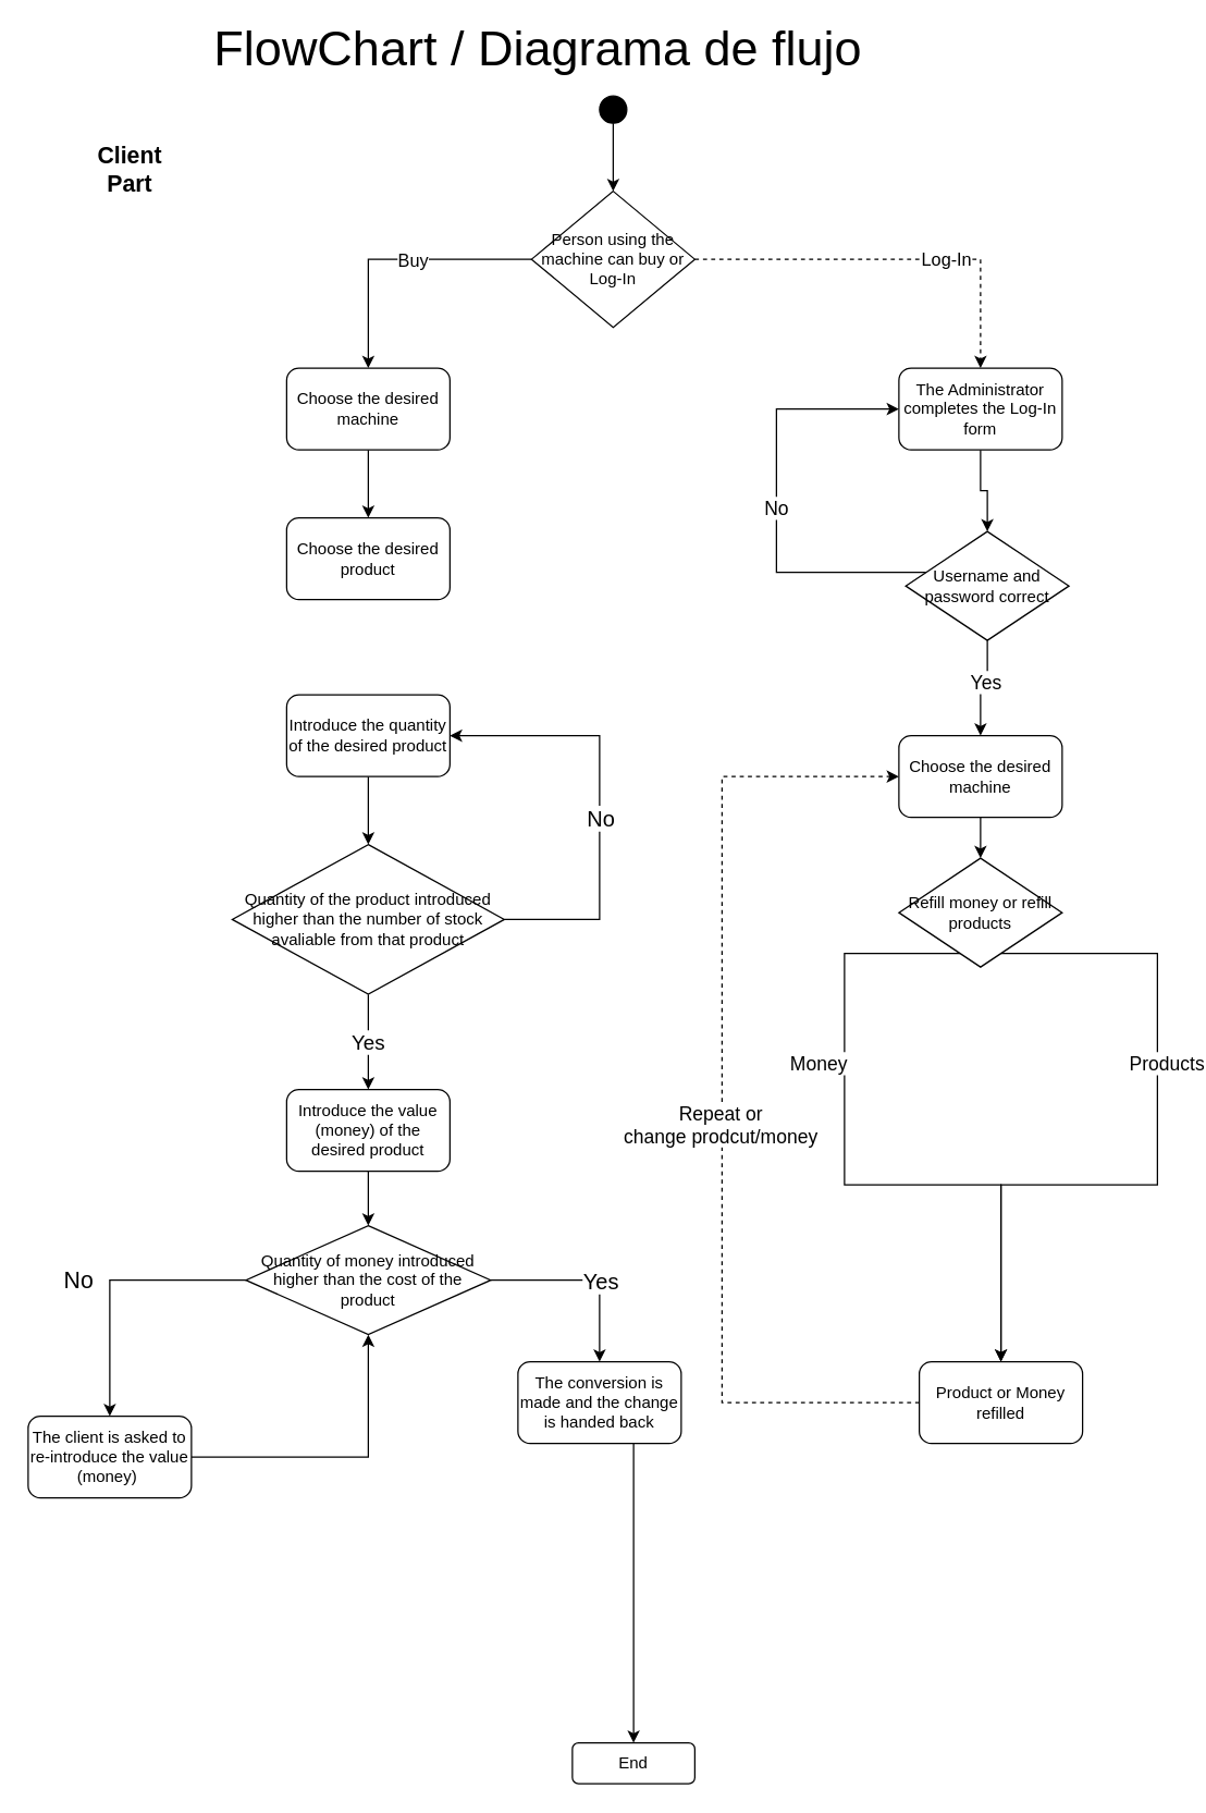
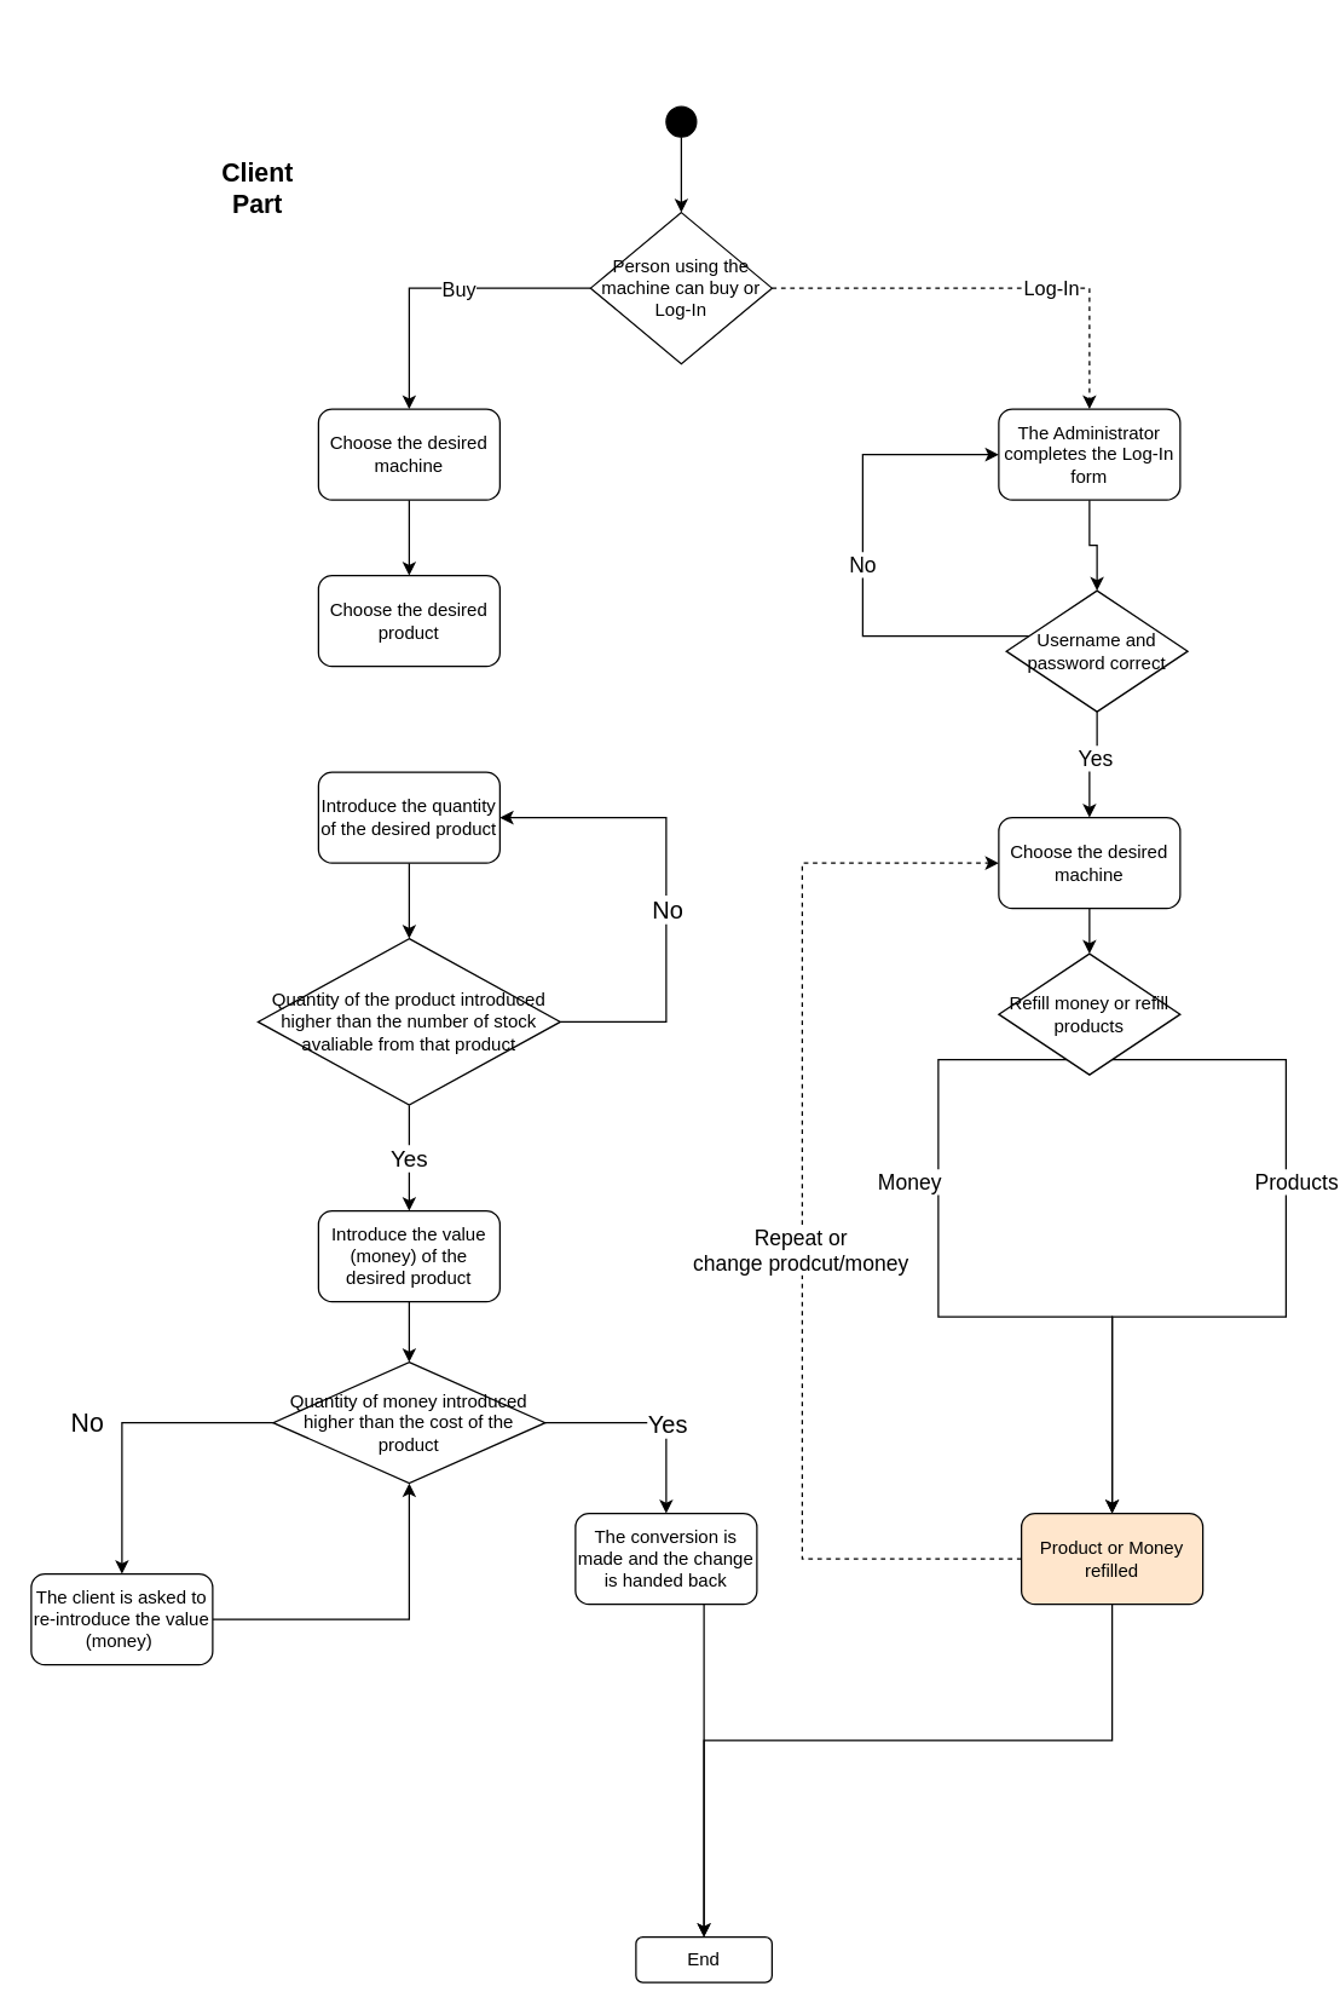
  <mxCell id="0" />
  <mxCell id="1" parent="0" />
  <mxCell id="2" style="edgeStyle=orthogonalEdgeStyle;rounded=0;orthogonalLoop=1;jettySize=auto;html=1;exitX=0.5;exitY=1;exitDx=0;exitDy=0;" parent="1" source="3" target="15" edge="1"><mxGeometry relative="1" as="geometry"><mxPoint x="270" y="320" as="sourcePoint" /><mxPoint x="270" y="360" as="targetPoint" /></mxGeometry></mxCell>
  <mxCell id="3" value="Choose the desired machine" style="rounded=1;whiteSpace=wrap;html=1;" parent="1" vertex="1"><mxGeometry x="210" y="270" width="120" height="60" as="geometry" /></mxCell>
  <mxCell id="4" style="edgeStyle=orthogonalEdgeStyle;rounded=0;orthogonalLoop=1;jettySize=auto;html=1;entryX=0.5;entryY=1;entryDx=0;entryDy=0;fontSize=36;exitX=1;exitY=0.5;exitDx=0;exitDy=0;" parent="1" source="5" target="10" edge="1"><mxGeometry relative="1" as="geometry"><mxPoint x="150" y="1030" as="sourcePoint" /></mxGeometry></mxCell>
  <mxCell id="5" value="The client is asked to re-introduce the value (money)&amp;nbsp;" style="rounded=1;whiteSpace=wrap;html=1;" parent="1" vertex="1"><mxGeometry x="20" y="1040" width="120" height="60" as="geometry" /></mxCell>
  <mxCell id="6" style="edgeStyle=orthogonalEdgeStyle;rounded=0;orthogonalLoop=1;jettySize=auto;html=1;entryX=0.5;entryY=0;entryDx=0;entryDy=0;" parent="1" source="10" target="5" edge="1"><mxGeometry relative="1" as="geometry"><mxPoint x="90" y="1000" as="targetPoint" /></mxGeometry></mxCell>
  <mxCell id="7" value="No" style="edgeLabel;html=1;align=center;verticalAlign=middle;resizable=0;points=[];fontSize=17;" parent="6" vertex="1" connectable="0"><mxGeometry x="-0.075" y="3" relative="1" as="geometry"><mxPoint x="-31" y="-3" as="offset" /></mxGeometry></mxCell>
  <mxCell id="8" style="edgeStyle=orthogonalEdgeStyle;rounded=0;orthogonalLoop=1;jettySize=auto;html=1;entryX=0.5;entryY=0;entryDx=0;entryDy=0;" parent="1" source="10" target="13" edge="1"><mxGeometry relative="1" as="geometry" /></mxCell>
  <mxCell id="9" value="Yes" style="edgeLabel;html=1;align=center;verticalAlign=middle;resizable=0;points=[];fontSize=16;" parent="8" vertex="1" connectable="0"><mxGeometry x="0.486" relative="1" as="geometry"><mxPoint y="-24" as="offset" /></mxGeometry></mxCell>
  <mxCell id="10" value="Quantity of money introduced higher than the cost of the product" style="rhombus;whiteSpace=wrap;html=1;" parent="1" vertex="1"><mxGeometry x="180" y="900" width="180" height="80" as="geometry" /></mxCell>
  <mxCell id="11" value="End" style="rounded=1;whiteSpace=wrap;html=1;" parent="1" vertex="1"><mxGeometry x="420" y="1280" width="90" height="30" as="geometry" /></mxCell>
  <mxCell id="12" style="edgeStyle=orthogonalEdgeStyle;rounded=0;orthogonalLoop=1;jettySize=auto;html=1;entryX=0.5;entryY=0;entryDx=0;entryDy=0;fontSize=36;" parent="1" source="13" target="11" edge="1"><mxGeometry relative="1" as="geometry"><Array as="points"><mxPoint x="465" y="1120" /><mxPoint x="465" y="1120" /></Array></mxGeometry></mxCell>
  <mxCell id="13" value="The conversion is made and the change is handed back" style="rounded=1;whiteSpace=wrap;html=1;" parent="1" vertex="1"><mxGeometry x="380" y="1000" width="120" height="60" as="geometry" /></mxCell>
- <mxCell id="14" value="&lt;font style=&quot;font-size: 36px&quot;&gt;FlowChart / Diagrama de flujo&lt;br&gt;&lt;/font&gt;" style="text;html=1;strokeColor=none;fillColor=none;align=center;verticalAlign=middle;whiteSpace=wrap;rounded=0;" parent="1" vertex="1"><mxGeometry x="140" y="20" width="510" height="30" as="geometry" /></mxCell>
  <mxCell id="15" value="Choose the desired product" style="rounded=1;whiteSpace=wrap;html=1;" parent="1" vertex="1"><mxGeometry x="210" y="380" width="120" height="60" as="geometry" /></mxCell>
  <mxCell id="16" style="edgeStyle=orthogonalEdgeStyle;rounded=0;orthogonalLoop=1;jettySize=auto;html=1;fontSize=36;exitX=0;exitY=0.5;exitDx=0;exitDy=0;" parent="1" source="29" target="3" edge="1"><mxGeometry relative="1" as="geometry"><mxPoint x="270" y="220" as="sourcePoint" /></mxGeometry></mxCell>
  <mxCell id="17" value="Buy" style="edgeLabel;html=1;align=center;verticalAlign=middle;resizable=0;points=[];fontSize=13;" vertex="1" connectable="0" parent="16"><mxGeometry x="-0.267" y="3" relative="1" as="geometry"><mxPoint x="-15" y="-3" as="offset" /></mxGeometry></mxCell>
  <mxCell id="18" style="edgeStyle=orthogonalEdgeStyle;rounded=0;orthogonalLoop=1;jettySize=auto;html=1;entryX=0.5;entryY=0;entryDx=0;entryDy=0;" edge="1" parent="1" source="19" target="29"><mxGeometry relative="1" as="geometry" /></mxCell>
  <mxCell id="19" value="" style="ellipse;whiteSpace=wrap;html=1;aspect=fixed;fontSize=36;fillColor=#000000;" parent="1" vertex="1"><mxGeometry x="440" y="70" width="20" height="20" as="geometry" /></mxCell>
  <mxCell id="20" style="edgeStyle=orthogonalEdgeStyle;rounded=0;orthogonalLoop=1;jettySize=auto;html=1;fontSize=36;exitX=0.5;exitY=1;exitDx=0;exitDy=0;" parent="1" source="21" target="23" edge="1"><mxGeometry relative="1" as="geometry"><mxPoint x="270" y="590" as="sourcePoint" /></mxGeometry></mxCell>
  <mxCell id="21" value="Introduce the quantity of the desired product" style="rounded=1;whiteSpace=wrap;html=1;" parent="1" vertex="1"><mxGeometry x="210" y="510" width="120" height="60" as="geometry" /></mxCell>
  <mxCell id="22" value="Yes" style="edgeStyle=orthogonalEdgeStyle;rounded=0;orthogonalLoop=1;jettySize=auto;html=1;strokeWidth=1;fontSize=15;entryX=0.5;entryY=0;entryDx=0;entryDy=0;" parent="1" source="23" target="27" edge="1"><mxGeometry relative="1" as="geometry"><mxPoint x="270" y="810" as="targetPoint" /><Array as="points"><mxPoint x="270" y="740" /><mxPoint x="270" y="740" /></Array></mxGeometry></mxCell>
  <mxCell id="23" value="Quantity of the product introduced higher than the number of stock avaliable from that product" style="rhombus;whiteSpace=wrap;html=1;labelBackgroundColor=none;labelBorderColor=none;rounded=0;shadow=0;sketch=0;" parent="1" vertex="1"><mxGeometry x="170" y="620" width="200" height="110" as="geometry" /></mxCell>
  <mxCell id="24" style="edgeStyle=orthogonalEdgeStyle;rounded=0;orthogonalLoop=1;jettySize=auto;html=1;entryX=1;entryY=0.5;entryDx=0;entryDy=0;fontSize=36;exitX=1;exitY=0.5;exitDx=0;exitDy=0;" parent="1" source="23" target="21" edge="1"><mxGeometry relative="1" as="geometry"><Array as="points"><mxPoint x="440" y="675" /><mxPoint x="440" y="540" /></Array><mxPoint x="550" y="665" as="sourcePoint" /><mxPoint x="330" y="560" as="targetPoint" /></mxGeometry></mxCell>
  <mxCell id="25" value="No" style="edgeLabel;html=1;align=center;verticalAlign=middle;resizable=0;points=[];fontSize=16;" parent="24" vertex="1" connectable="0"><mxGeometry x="-0.491" y="-2" relative="1" as="geometry"><mxPoint x="-2" y="-65" as="offset" /></mxGeometry></mxCell>
  <mxCell id="26" style="edgeStyle=orthogonalEdgeStyle;rounded=0;orthogonalLoop=1;jettySize=auto;html=1;entryX=0.5;entryY=0;entryDx=0;entryDy=0;fontSize=17;strokeWidth=1;" parent="1" source="27" target="10" edge="1"><mxGeometry relative="1" as="geometry" /></mxCell>
  <mxCell id="27" value="Introduce the value (money) of the desired product" style="rounded=1;whiteSpace=wrap;html=1;" parent="1" vertex="1"><mxGeometry x="210" y="800" width="120" height="60" as="geometry" /></mxCell>
  <mxCell id="28" value="&lt;font style=&quot;font-size: 13px&quot;&gt;Log-In&lt;/font&gt;" style="edgeStyle=orthogonalEdgeStyle;rounded=0;orthogonalLoop=1;jettySize=auto;html=1;dashed=1;" edge="1" parent="1" source="29" target="31"><mxGeometry x="0.273" relative="1" as="geometry"><mxPoint as="offset" /></mxGeometry></mxCell>
  <mxCell id="29" value="Person using the machine can buy or Log-In" style="rhombus;whiteSpace=wrap;html=1;" vertex="1" parent="1"><mxGeometry x="390" y="140" width="120" height="100" as="geometry" /></mxCell>
  <mxCell id="30" style="edgeStyle=orthogonalEdgeStyle;rounded=0;orthogonalLoop=1;jettySize=auto;html=1;entryX=0.5;entryY=0;entryDx=0;entryDy=0;" edge="1" parent="1" source="31" target="37"><mxGeometry relative="1" as="geometry" /></mxCell>
  <mxCell id="31" value="The Administrator completes the Log-In form" style="rounded=1;whiteSpace=wrap;html=1;" vertex="1" parent="1"><mxGeometry x="660" y="270" width="120" height="60" as="geometry" /></mxCell>
- <mxCell id="32" value="Client Part" style="text;html=1;strokeColor=none;fillColor=none;align=center;verticalAlign=middle;whiteSpace=wrap;rounded=0;fontSize=17;fontStyle=1" vertex="1" parent="1"><mxGeometry x="65" y="110" width="60" height="30" as="geometry" /></mxCell>
+ <mxCell id="32" value="Client Part" style="text;html=1;strokeColor=none;fillColor=none;align=center;verticalAlign=middle;whiteSpace=wrap;rounded=0;fontSize=17;fontStyle=1" vertex="1" parent="1"><mxGeometry x="140" y="110" width="60" height="30" as="geometry" /></mxCell>
  <mxCell id="33" style="edgeStyle=orthogonalEdgeStyle;rounded=0;orthogonalLoop=1;jettySize=auto;html=1;entryX=0.5;entryY=0;entryDx=0;entryDy=0;" edge="1" parent="1" source="37" target="39"><mxGeometry relative="1" as="geometry"><mxPoint x="720" y="540" as="targetPoint" /></mxGeometry></mxCell>
  <mxCell id="34" value="Yes" style="edgeLabel;html=1;align=center;verticalAlign=middle;resizable=0;points=[];fontSize=14;" vertex="1" connectable="0" parent="33"><mxGeometry x="-0.2" y="-2" relative="1" as="geometry"><mxPoint as="offset" /></mxGeometry></mxCell>
  <mxCell id="35" style="edgeStyle=orthogonalEdgeStyle;rounded=0;orthogonalLoop=1;jettySize=auto;html=1;entryX=0;entryY=0.5;entryDx=0;entryDy=0;" edge="1" parent="1" source="37" target="31"><mxGeometry relative="1" as="geometry"><Array as="points"><mxPoint x="570" y="420" /><mxPoint x="570" y="300" /></Array></mxGeometry></mxCell>
  <mxCell id="36" value="No" style="edgeLabel;html=1;align=center;verticalAlign=middle;resizable=0;points=[];fontSize=14;" vertex="1" connectable="0" parent="35"><mxGeometry x="-0.233" y="1" relative="1" as="geometry"><mxPoint y="-35" as="offset" /></mxGeometry></mxCell>
  <mxCell id="37" value="Username and password correct" style="rhombus;whiteSpace=wrap;html=1;" vertex="1" parent="1"><mxGeometry x="665" y="390" width="120" height="80" as="geometry" /></mxCell>
  <mxCell id="38" style="edgeStyle=orthogonalEdgeStyle;rounded=0;orthogonalLoop=1;jettySize=auto;html=1;" edge="1" parent="1" source="39" target="44"><mxGeometry relative="1" as="geometry" /></mxCell>
  <mxCell id="39" value="Choose the desired machine" style="rounded=1;whiteSpace=wrap;html=1;" vertex="1" parent="1"><mxGeometry x="660" y="540" width="120" height="60" as="geometry" /></mxCell>
  <mxCell id="40" style="edgeStyle=orthogonalEdgeStyle;rounded=0;orthogonalLoop=1;jettySize=auto;html=1;entryX=0.5;entryY=0;entryDx=0;entryDy=0;" edge="1" parent="1" source="44" target="48"><mxGeometry relative="1" as="geometry"><mxPoint x="600" y="820" as="targetPoint" /><Array as="points"><mxPoint x="620" y="700" /><mxPoint x="620" y="870" /><mxPoint x="735" y="870" /></Array></mxGeometry></mxCell>
  <mxCell id="41" value="Money" style="edgeLabel;html=1;align=center;verticalAlign=middle;resizable=0;points=[];fontSize=14;" vertex="1" connectable="0" parent="40"><mxGeometry x="0.111" y="3" relative="1" as="geometry"><mxPoint x="-43" y="-87" as="offset" /></mxGeometry></mxCell>
  <mxCell id="42" style="edgeStyle=orthogonalEdgeStyle;rounded=0;orthogonalLoop=1;jettySize=auto;html=1;entryX=0.5;entryY=0;entryDx=0;entryDy=0;" edge="1" parent="1" source="44" target="48"><mxGeometry relative="1" as="geometry"><mxPoint x="860" y="830" as="targetPoint" /><Array as="points"><mxPoint x="850" y="700" /><mxPoint x="850" y="870" /><mxPoint x="735" y="870" /></Array></mxGeometry></mxCell>
  <mxCell id="43" value="Products" style="edgeLabel;html=1;align=center;verticalAlign=middle;resizable=0;points=[];fontSize=14;" vertex="1" connectable="0" parent="42"><mxGeometry x="0.267" y="3" relative="1" as="geometry"><mxPoint x="57" y="-93" as="offset" /></mxGeometry></mxCell>
  <mxCell id="44" value="Refill money or refill products" style="rhombus;whiteSpace=wrap;html=1;" vertex="1" parent="1"><mxGeometry x="660" y="630" width="120" height="80" as="geometry" /></mxCell>
  <mxCell id="45" style="edgeStyle=orthogonalEdgeStyle;rounded=0;orthogonalLoop=1;jettySize=auto;html=1;entryX=0;entryY=0.5;entryDx=0;entryDy=0;dashed=1;" edge="1" parent="1" source="48" target="39"><mxGeometry relative="1" as="geometry"><Array as="points"><mxPoint x="530" y="1030" /><mxPoint x="530" y="570" /></Array></mxGeometry></mxCell>
  <mxCell id="46" value="Repeat or &lt;br&gt;change prodcut/money" style="edgeLabel;html=1;align=center;verticalAlign=middle;resizable=0;points=[];fontSize=14;" vertex="1" connectable="0" parent="45"><mxGeometry x="-0.048" y="2" relative="1" as="geometry"><mxPoint as="offset" /></mxGeometry></mxCell>
- <mxCell id="48" value="Product or Money refilled" style="rounded=1;whiteSpace=wrap;html=1;" vertex="1" parent="1"><mxGeometry x="675" y="1000" width="120" height="60" as="geometry" /></mxCell>
+ <mxCell id="47" style="edgeStyle=orthogonalEdgeStyle;rounded=0;orthogonalLoop=1;jettySize=auto;html=1;entryX=0.5;entryY=0;entryDx=0;entryDy=0;" edge="1" parent="1" source="48" target="11"><mxGeometry relative="1" as="geometry"><Array as="points"><mxPoint x="735" y="1150" /><mxPoint x="465" y="1150" /></Array></mxGeometry></mxCell>
+ <mxCell id="48" value="Product or Money refilled" style="rounded=1;whiteSpace=wrap;html=1;fillColor=#ffe6cc;" vertex="1" parent="1"><mxGeometry x="675" y="1000" width="120" height="60" as="geometry" /></mxCell>
